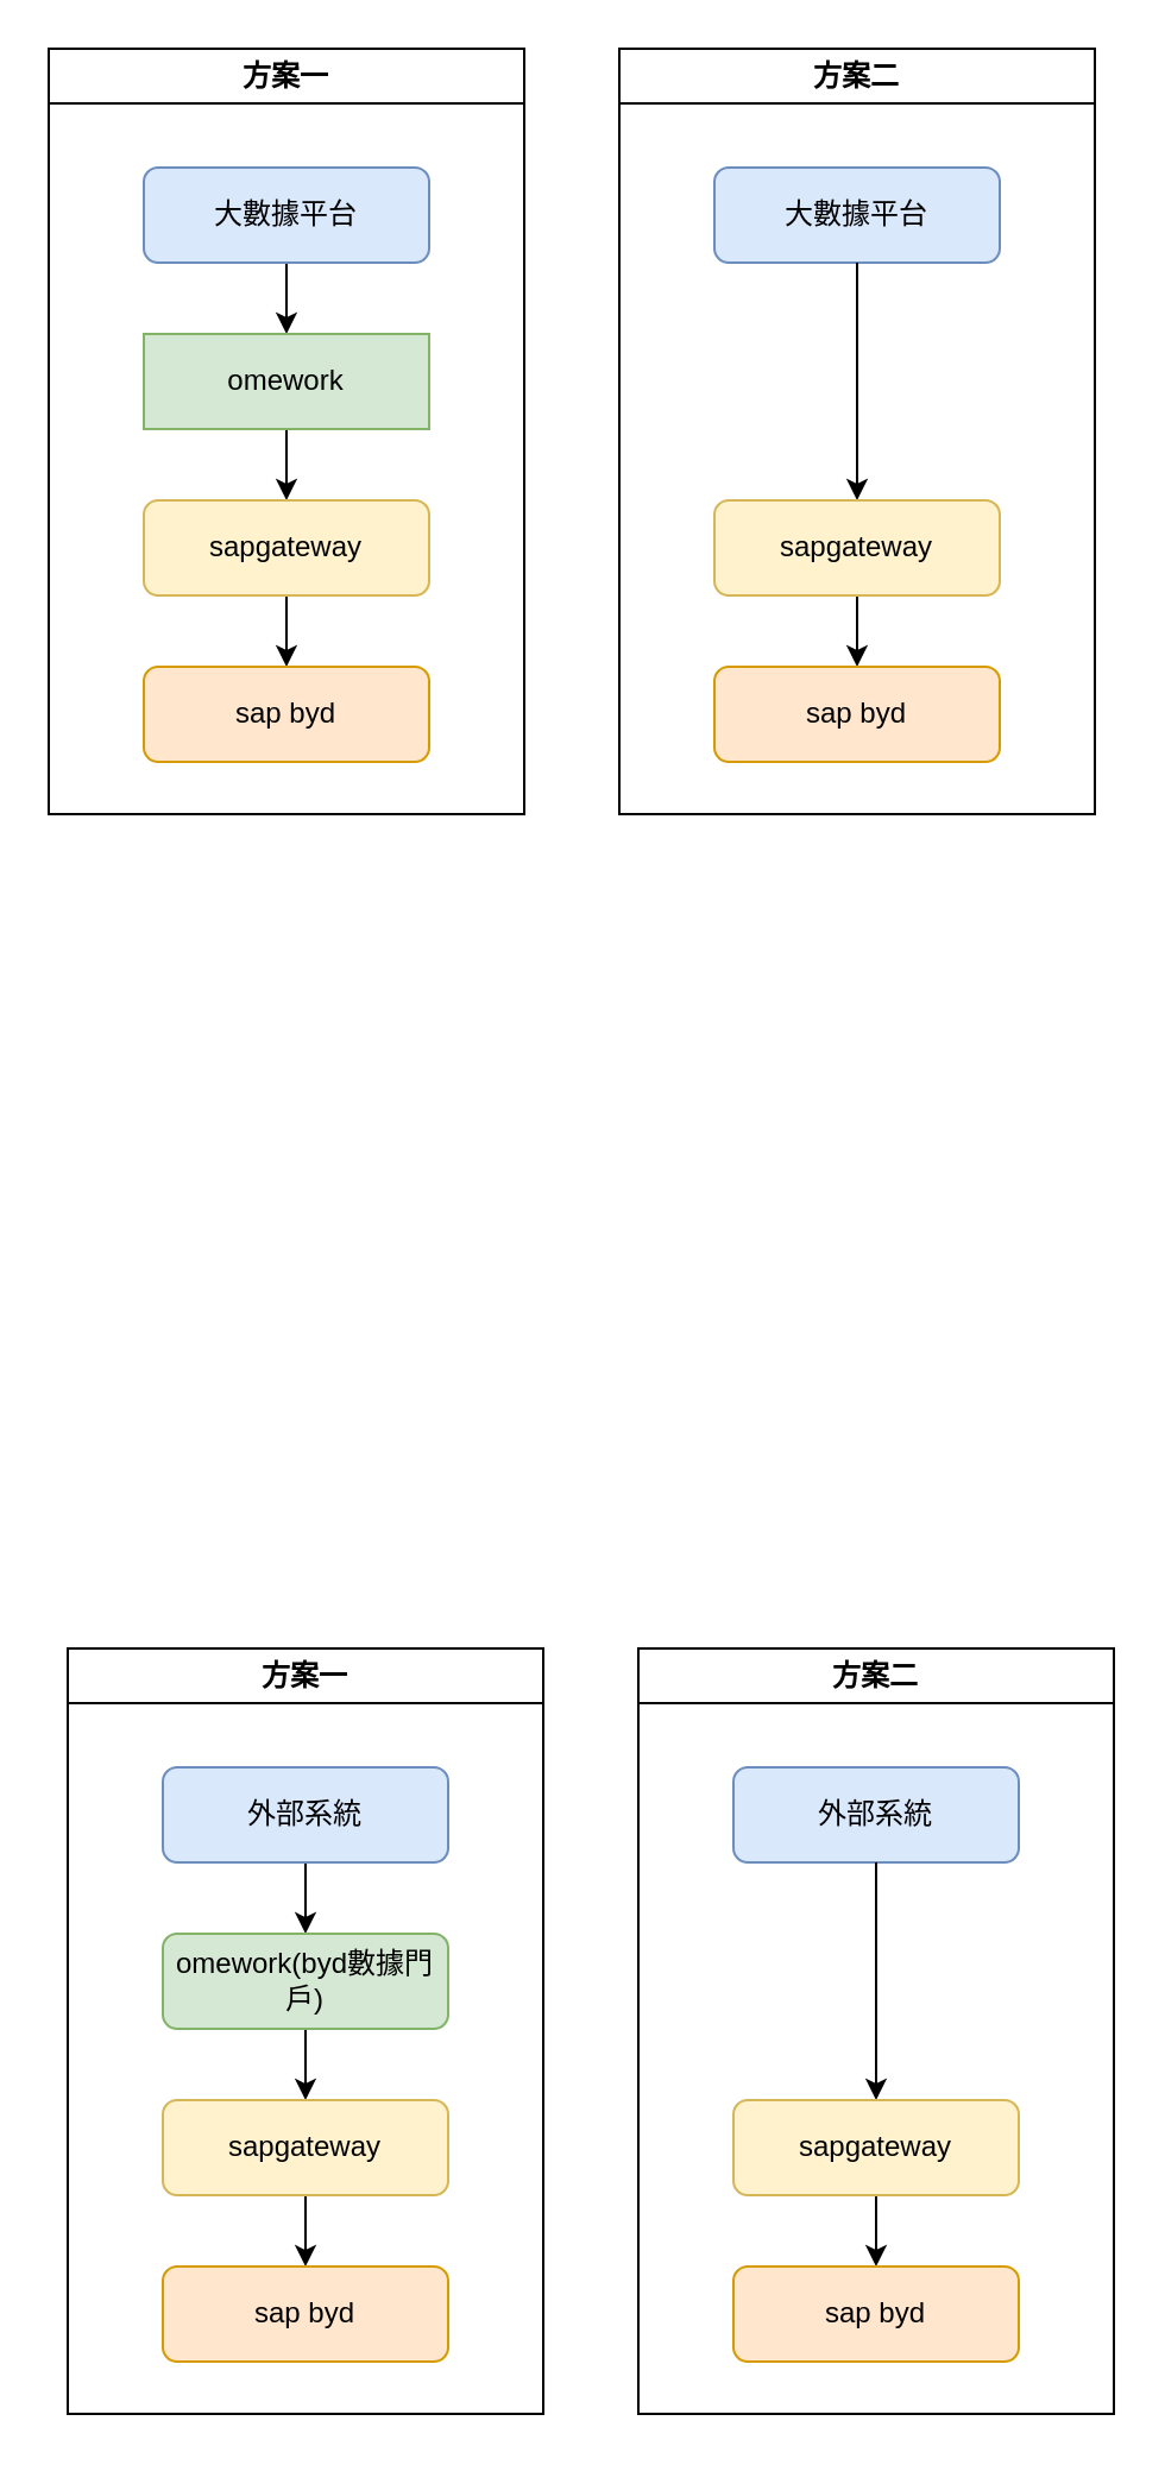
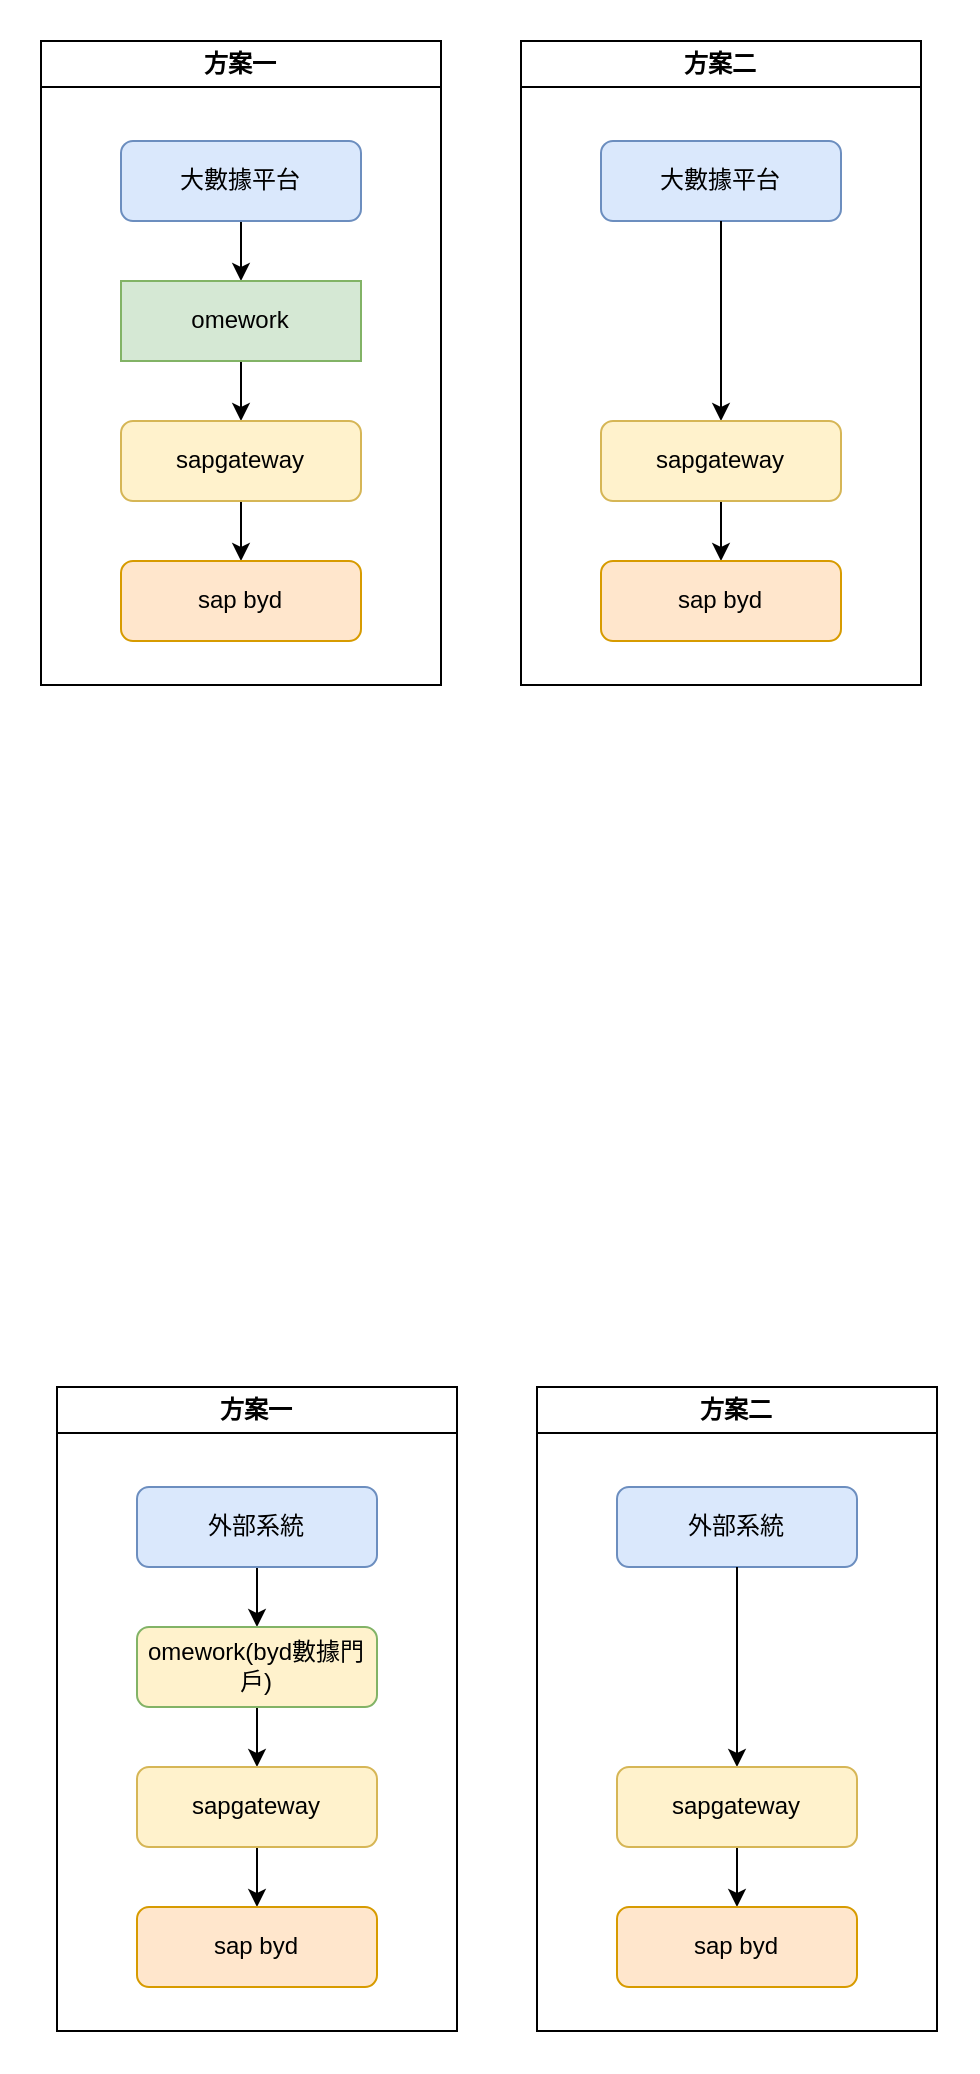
  <mxCell id="0" />
  <mxCell id="1" parent="0" />
  <mxCell id="2" value="方案一" style="swimlane;whiteSpace=wrap;html=1;" parent="1" vertex="1"><mxGeometry x="20" y="20" width="200" height="322" as="geometry" /></mxCell>
  <mxCell id="3" style="edgeStyle=orthogonalEdgeStyle;rounded=0;orthogonalLoop=1;jettySize=auto;html=1;entryX=0.5;entryY=0;entryDx=0;entryDy=0;" parent="2" source="4" target="6" edge="1"><mxGeometry relative="1" as="geometry" /></mxCell>
  <mxCell id="4" value="大數據平台" style="rounded=1;whiteSpace=wrap;html=1;fontSize=12;glass=0;strokeWidth=1;shadow=0;fillColor=#dae8fc;strokeColor=#6c8ebf;" parent="2" vertex="1"><mxGeometry x="40" y="50" width="120" height="40" as="geometry" /></mxCell>
  <mxCell id="5" style="edgeStyle=orthogonalEdgeStyle;rounded=0;orthogonalLoop=1;jettySize=auto;html=1;" parent="2" source="6" target="8" edge="1"><mxGeometry relative="1" as="geometry" /></mxCell>
  <mxCell id="6" value="omework" style="whiteSpace=wrap;html=1;fontSize=12;glass=0;strokeWidth=1;shadow=0;fillColor=#d5e8d4;strokeColor=#82b366;rounded=0;" parent="2" vertex="1"><mxGeometry x="40" y="120" width="120" height="40" as="geometry" /></mxCell>
  <mxCell id="7" style="edgeStyle=orthogonalEdgeStyle;rounded=0;orthogonalLoop=1;jettySize=auto;html=1;" parent="2" source="8" target="9" edge="1"><mxGeometry relative="1" as="geometry" /></mxCell>
  <mxCell id="8" value="sapgateway" style="rounded=1;whiteSpace=wrap;html=1;fontSize=12;glass=0;strokeWidth=1;shadow=0;fillColor=#fff2cc;strokeColor=#d6b656;" parent="2" vertex="1"><mxGeometry x="40" y="190" width="120" height="40" as="geometry" /></mxCell>
  <mxCell id="9" value="sap&amp;nbsp;byd" style="rounded=1;whiteSpace=wrap;html=1;fontSize=12;glass=0;strokeWidth=1;shadow=0;fillColor=#ffe6cc;strokeColor=#d79b00;" parent="2" vertex="1"><mxGeometry x="40" y="260" width="120" height="40" as="geometry" /></mxCell>
  <mxCell id="10" value="方案二" style="swimlane;whiteSpace=wrap;html=1;" parent="1" vertex="1"><mxGeometry x="260" y="20" width="200" height="322" as="geometry" /></mxCell>
  <mxCell id="11" value="大數據平台" style="rounded=1;whiteSpace=wrap;html=1;fontSize=12;glass=0;strokeWidth=1;shadow=0;fillColor=#dae8fc;strokeColor=#6c8ebf;" parent="10" vertex="1"><mxGeometry x="40" y="50" width="120" height="40" as="geometry" /></mxCell>
  <mxCell id="12" style="edgeStyle=orthogonalEdgeStyle;rounded=0;orthogonalLoop=1;jettySize=auto;html=1;exitX=0.5;exitY=1;exitDx=0;exitDy=0;" parent="10" source="11" target="14" edge="1"><mxGeometry relative="1" as="geometry"><mxPoint x="100" y="160" as="sourcePoint" /></mxGeometry></mxCell>
  <mxCell id="13" style="edgeStyle=orthogonalEdgeStyle;rounded=0;orthogonalLoop=1;jettySize=auto;html=1;" parent="10" source="14" target="15" edge="1"><mxGeometry relative="1" as="geometry" /></mxCell>
  <mxCell id="14" value="sapgateway" style="rounded=1;whiteSpace=wrap;html=1;fontSize=12;glass=0;strokeWidth=1;shadow=0;fillColor=#fff2cc;strokeColor=#d6b656;" parent="10" vertex="1"><mxGeometry x="40" y="190" width="120" height="40" as="geometry" /></mxCell>
  <mxCell id="15" value="sap&amp;nbsp;byd" style="rounded=1;whiteSpace=wrap;html=1;fontSize=12;glass=0;strokeWidth=1;shadow=0;fillColor=#ffe6cc;strokeColor=#d79b00;" parent="10" vertex="1"><mxGeometry x="40" y="260" width="120" height="40" as="geometry" /></mxCell>
  <mxCell id="16" value="方案一" style="swimlane;whiteSpace=wrap;html=1;" vertex="1" parent="1"><mxGeometry x="28" y="693" width="200" height="322" as="geometry" /></mxCell>
  <mxCell id="17" style="edgeStyle=orthogonalEdgeStyle;rounded=0;orthogonalLoop=1;jettySize=auto;html=1;entryX=0.5;entryY=0;entryDx=0;entryDy=0;" edge="1" parent="16" source="18" target="20"><mxGeometry relative="1" as="geometry" /></mxCell>
  <mxCell id="18" value="外部系統" style="rounded=1;whiteSpace=wrap;html=1;fontSize=12;glass=0;strokeWidth=1;shadow=0;fillColor=#dae8fc;strokeColor=#6c8ebf;" vertex="1" parent="16"><mxGeometry x="40" y="50" width="120" height="40" as="geometry" /></mxCell>
  <mxCell id="19" style="edgeStyle=orthogonalEdgeStyle;rounded=0;orthogonalLoop=1;jettySize=auto;html=1;" edge="1" parent="16" source="20" target="22"><mxGeometry relative="1" as="geometry" /></mxCell>
- <mxCell id="20" value="omework(byd數據門戶)" style="rounded=1;whiteSpace=wrap;html=1;fontSize=12;glass=0;strokeWidth=1;shadow=0;fillColor=#d5e8d4;strokeColor=#82b366;" vertex="1" parent="16"><mxGeometry x="40" y="120" width="120" height="40" as="geometry" /></mxCell>
+ <mxCell id="20" value="omework(byd數據門戶)" style="rounded=1;whiteSpace=wrap;html=1;fontSize=12;glass=0;strokeWidth=1;shadow=0;fillColor=#fff2cc;strokeColor=#82b366;" vertex="1" parent="16"><mxGeometry x="40" y="120" width="120" height="40" as="geometry" /></mxCell>
  <mxCell id="21" style="edgeStyle=orthogonalEdgeStyle;rounded=0;orthogonalLoop=1;jettySize=auto;html=1;" edge="1" parent="16" source="22" target="23"><mxGeometry relative="1" as="geometry" /></mxCell>
  <mxCell id="22" value="sapgateway" style="rounded=1;whiteSpace=wrap;html=1;fontSize=12;glass=0;strokeWidth=1;shadow=0;fillColor=#fff2cc;strokeColor=#d6b656;" vertex="1" parent="16"><mxGeometry x="40" y="190" width="120" height="40" as="geometry" /></mxCell>
  <mxCell id="23" value="sap&amp;nbsp;byd" style="rounded=1;whiteSpace=wrap;html=1;fontSize=12;glass=0;strokeWidth=1;shadow=0;fillColor=#ffe6cc;strokeColor=#d79b00;" vertex="1" parent="16"><mxGeometry x="40" y="260" width="120" height="40" as="geometry" /></mxCell>
  <mxCell id="24" value="方案二" style="swimlane;whiteSpace=wrap;html=1;" vertex="1" parent="1"><mxGeometry x="268" y="693" width="200" height="322" as="geometry" /></mxCell>
  <mxCell id="25" value="外部系統" style="rounded=1;whiteSpace=wrap;html=1;fontSize=12;glass=0;strokeWidth=1;shadow=0;fillColor=#dae8fc;strokeColor=#6c8ebf;" vertex="1" parent="24"><mxGeometry x="40" y="50" width="120" height="40" as="geometry" /></mxCell>
  <mxCell id="26" style="edgeStyle=orthogonalEdgeStyle;rounded=0;orthogonalLoop=1;jettySize=auto;html=1;exitX=0.5;exitY=1;exitDx=0;exitDy=0;" edge="1" parent="24" source="25" target="28"><mxGeometry relative="1" as="geometry"><mxPoint x="100" y="160" as="sourcePoint" /></mxGeometry></mxCell>
  <mxCell id="27" style="edgeStyle=orthogonalEdgeStyle;rounded=0;orthogonalLoop=1;jettySize=auto;html=1;" edge="1" parent="24" source="28" target="29"><mxGeometry relative="1" as="geometry" /></mxCell>
  <mxCell id="28" value="sapgateway" style="rounded=1;whiteSpace=wrap;html=1;fontSize=12;glass=0;strokeWidth=1;shadow=0;fillColor=#fff2cc;strokeColor=#d6b656;" vertex="1" parent="24"><mxGeometry x="40" y="190" width="120" height="40" as="geometry" /></mxCell>
  <mxCell id="29" value="sap&amp;nbsp;byd" style="rounded=1;whiteSpace=wrap;html=1;fontSize=12;glass=0;strokeWidth=1;shadow=0;fillColor=#ffe6cc;strokeColor=#d79b00;" vertex="1" parent="24"><mxGeometry x="40" y="260" width="120" height="40" as="geometry" /></mxCell>
